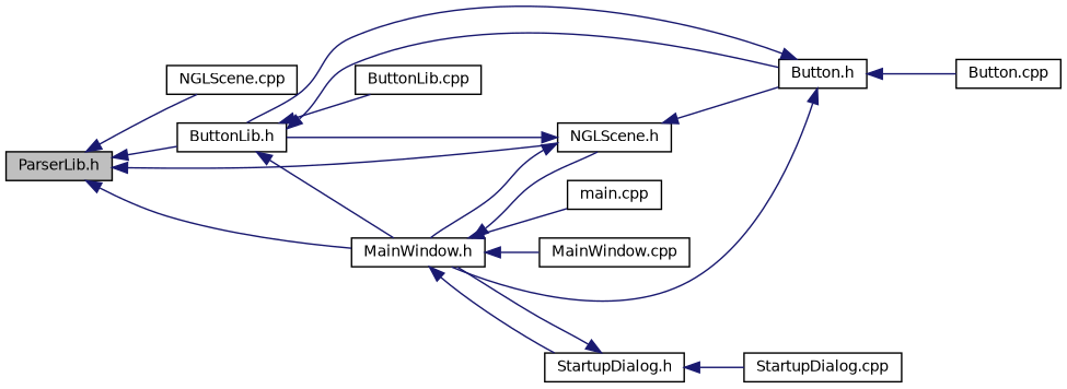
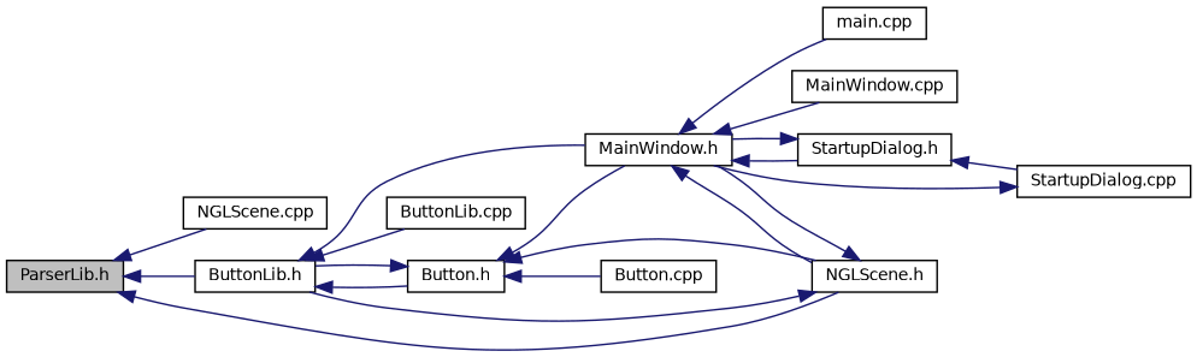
  digraph {
    fontname="DejaVu Sans"
    rankdir=LR
    node [color=black fillcolor=white fontname="DejaVu Sans" fontsize=10 shape=record style=filled]
    edge [color=midnightblue dir=back fontname="DejaVu Sans" fontsize=10 labelfontname=FreeSans labelfontsize=10 style=solid]
    n1 [fillcolor=grey75 fontcolor=black height=0.2 label="ParserLib.h" width=0.4]
    n2 [height=0.2 label="NGLScene.cpp" width=0.4]
    n3 [height=0.2 label="ButtonLib.h" width=0.4]
    n4 [height=0.2 label="MainWindow.h" width=0.4]
    n5 [height=0.2 label="NGLScene.h" width=0.4]
    n6 [height=0.2 label="ButtonLib.cpp" width=0.4]
    n7 [height=0.2 label="Button.h" width=0.4]
    n8 [height=0.2 label="main.cpp" width=0.4]
    n9 [height=0.2 label="MainWindow.cpp" width=0.4]
    n10 [height=0.2 label="StartupDialog.h" width=0.4]
    n11 [height=0.2 label="Button.cpp" width=0.4]
    n12 [height=0.2 label="StartupDialog.cpp" width=0.4]
    n1 -> n2
    n1 -> n3
-   n1 -> n4
+   n12 -> n4
    n1 -> n5
    n3 -> n4
    n3 -> n6
    n3 -> n7
    n4 -> n5
    n4 -> n8
    n4 -> n9
    n4 -> n10
    n5 -> n3
    n5 -> n4
-   n5 -> n7
+   n7 -> n5
    n7 -> n3
    n7 -> n4
    n7 -> n11
    n10 -> n4
    n10 -> n12
  }
